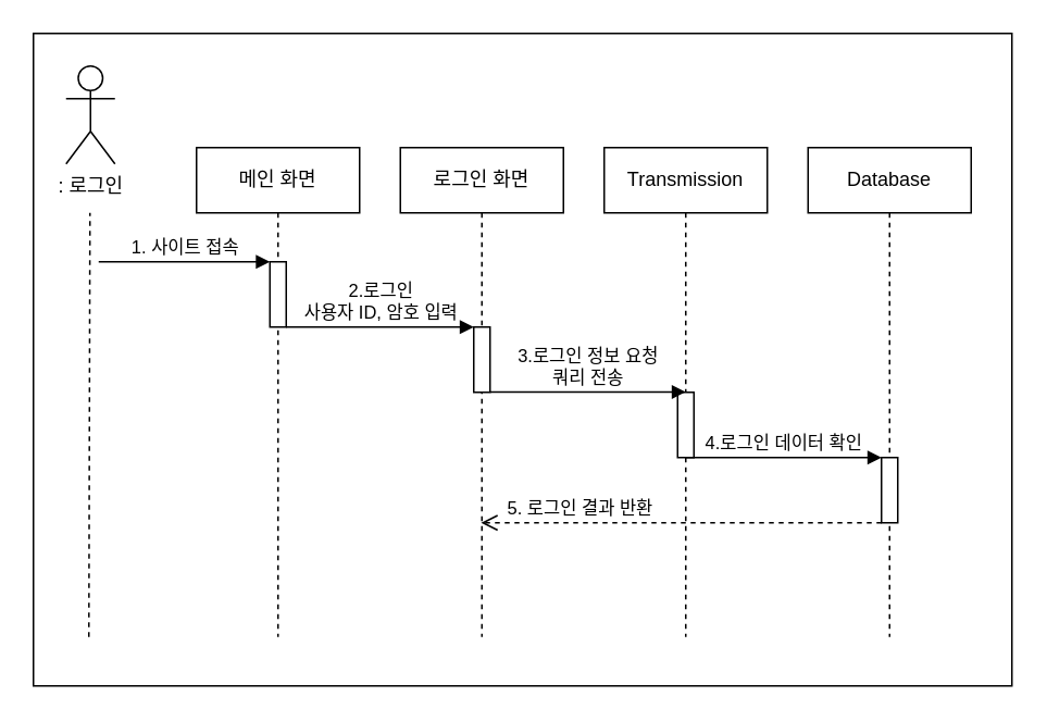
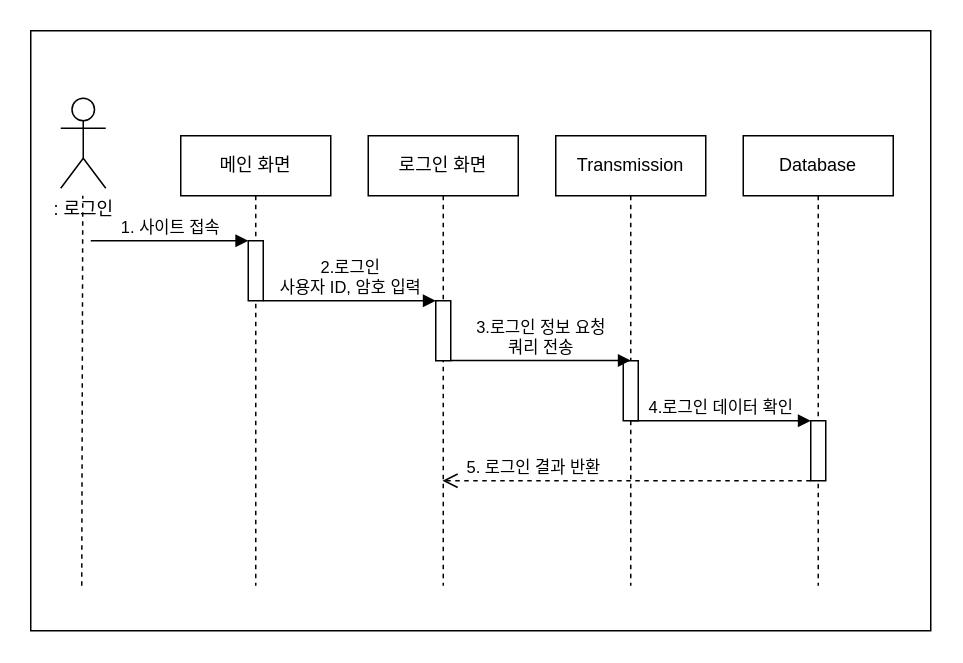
  <mxCell id="0" />
  <mxCell id="1" parent="0" />
  <mxCell id="2" value="" style="rounded=0;whiteSpace=wrap;html=1;" vertex="1" parent="1"><mxGeometry x="20" y="20" width="600" height="400" as="geometry" /></mxCell>
  <mxCell id="3" value="메인 화면" style="shape=umlLifeline;perimeter=lifelinePerimeter;whiteSpace=wrap;html=1;container=0;dropTarget=0;collapsible=0;recursiveResize=0;outlineConnect=0;portConstraint=eastwest;newEdgeStyle={&quot;edgeStyle&quot;:&quot;elbowEdgeStyle&quot;,&quot;elbow&quot;:&quot;vertical&quot;,&quot;curved&quot;:0,&quot;rounded&quot;:0};" vertex="1" parent="1"><mxGeometry x="120" y="90" width="100" height="300" as="geometry" /></mxCell>
  <mxCell id="4" value="" style="html=1;points=[];perimeter=orthogonalPerimeter;outlineConnect=0;targetShapes=umlLifeline;portConstraint=eastwest;newEdgeStyle={&quot;edgeStyle&quot;:&quot;elbowEdgeStyle&quot;,&quot;elbow&quot;:&quot;vertical&quot;,&quot;curved&quot;:0,&quot;rounded&quot;:0};" vertex="1" parent="3"><mxGeometry x="45" y="70" width="10" height="40" as="geometry" /></mxCell>
  <mxCell id="5" value="로그인 화면" style="shape=umlLifeline;perimeter=lifelinePerimeter;whiteSpace=wrap;html=1;container=0;dropTarget=0;collapsible=0;recursiveResize=0;outlineConnect=0;portConstraint=eastwest;newEdgeStyle={&quot;edgeStyle&quot;:&quot;elbowEdgeStyle&quot;,&quot;elbow&quot;:&quot;vertical&quot;,&quot;curved&quot;:0,&quot;rounded&quot;:0};" vertex="1" parent="1"><mxGeometry x="245" y="90" width="100" height="300" as="geometry" /></mxCell>
  <mxCell id="6" value="" style="html=1;points=[];perimeter=orthogonalPerimeter;outlineConnect=0;targetShapes=umlLifeline;portConstraint=eastwest;newEdgeStyle={&quot;edgeStyle&quot;:&quot;elbowEdgeStyle&quot;,&quot;elbow&quot;:&quot;vertical&quot;,&quot;curved&quot;:0,&quot;rounded&quot;:0};" vertex="1" parent="5"><mxGeometry x="45" y="110" width="10" height="40" as="geometry" /></mxCell>
  <mxCell id="7" value="2.로그인&lt;div&gt;사용자 ID, 암호 입력&lt;/div&gt;" style="html=1;verticalAlign=bottom;endArrow=block;edgeStyle=elbowEdgeStyle;elbow=vertical;curved=0;rounded=0;" edge="1" parent="1" source="4"><mxGeometry relative="1" as="geometry"><mxPoint x="175" y="210" as="sourcePoint" /><Array as="points"><mxPoint x="290" y="200" /></Array><mxPoint x="290" y="200" as="targetPoint" /><mxPoint as="offset" /></mxGeometry></mxCell>
  <mxCell id="8" value="5. 로그인 결과 반환" style="html=1;verticalAlign=bottom;endArrow=open;dashed=1;endSize=8;edgeStyle=elbowEdgeStyle;elbow=vertical;curved=0;rounded=0;align=left;" edge="1" parent="1" source="16" target="5"><mxGeometry x="0.879" relative="1" as="geometry"><mxPoint x="360" y="230" as="targetPoint" /><Array as="points"><mxPoint x="510" y="320" /></Array><mxPoint x="480" y="350" as="sourcePoint" /><mxPoint as="offset" /></mxGeometry></mxCell>
- <mxCell id="9" value=": 로그인" style="shape=umlActor;verticalLabelPosition=bottom;verticalAlign=top;html=1;outlineConnect=0;" vertex="1" parent="1"><mxGeometry x="40" y="40" width="30" height="60" as="geometry" /></mxCell>
+ <mxCell id="9" value=": 로그인" style="shape=umlActor;verticalLabelPosition=bottom;verticalAlign=top;html=1;outlineConnect=0;" vertex="1" parent="1"><mxGeometry x="40" y="65" width="30" height="60" as="geometry" /></mxCell>
  <mxCell id="10" value="" style="endArrow=none;dashed=1;html=1;rounded=0;" edge="1" parent="1"><mxGeometry width="50" height="50" relative="1" as="geometry"><mxPoint x="54" y="390" as="sourcePoint" /><mxPoint x="54.68" y="130" as="targetPoint" /></mxGeometry></mxCell>
  <mxCell id="11" value="1. 사이트 접속" style="html=1;verticalAlign=bottom;endArrow=block;edgeStyle=elbowEdgeStyle;elbow=vertical;curved=0;rounded=0;" edge="1" parent="1"><mxGeometry relative="1" as="geometry"><mxPoint x="60" y="160" as="sourcePoint" /><Array as="points"><mxPoint x="75" y="160" /></Array><mxPoint x="165" y="160" as="targetPoint" /></mxGeometry></mxCell>
  <mxCell id="12" value="Transmission" style="shape=umlLifeline;perimeter=lifelinePerimeter;whiteSpace=wrap;html=1;container=0;dropTarget=0;collapsible=0;recursiveResize=0;outlineConnect=0;portConstraint=eastwest;newEdgeStyle={&quot;edgeStyle&quot;:&quot;elbowEdgeStyle&quot;,&quot;elbow&quot;:&quot;vertical&quot;,&quot;curved&quot;:0,&quot;rounded&quot;:0};" vertex="1" parent="1"><mxGeometry x="370" y="90" width="100" height="300" as="geometry" /></mxCell>
  <mxCell id="13" value="" style="html=1;points=[];perimeter=orthogonalPerimeter;outlineConnect=0;targetShapes=umlLifeline;portConstraint=eastwest;newEdgeStyle={&quot;edgeStyle&quot;:&quot;elbowEdgeStyle&quot;,&quot;elbow&quot;:&quot;vertical&quot;,&quot;curved&quot;:0,&quot;rounded&quot;:0};" vertex="1" parent="12"><mxGeometry x="45" y="150" width="10" height="40" as="geometry" /></mxCell>
  <mxCell id="14" value="3.로그인 정보 요청&lt;div&gt;쿼리 전송&lt;/div&gt;" style="html=1;verticalAlign=bottom;endArrow=block;edgeStyle=elbowEdgeStyle;elbow=vertical;curved=0;rounded=0;" edge="1" parent="1"><mxGeometry relative="1" as="geometry"><mxPoint x="300" y="239.79" as="sourcePoint" /><Array as="points"><mxPoint x="420" y="239.79" /></Array><mxPoint x="420" y="239.79" as="targetPoint" /><mxPoint as="offset" /></mxGeometry></mxCell>
  <mxCell id="15" value="Database" style="shape=umlLifeline;perimeter=lifelinePerimeter;whiteSpace=wrap;html=1;container=0;dropTarget=0;collapsible=0;recursiveResize=0;outlineConnect=0;portConstraint=eastwest;newEdgeStyle={&quot;edgeStyle&quot;:&quot;elbowEdgeStyle&quot;,&quot;elbow&quot;:&quot;vertical&quot;,&quot;curved&quot;:0,&quot;rounded&quot;:0};" vertex="1" parent="1"><mxGeometry x="495" y="90" width="100" height="300" as="geometry" /></mxCell>
  <mxCell id="16" value="" style="html=1;points=[];perimeter=orthogonalPerimeter;outlineConnect=0;targetShapes=umlLifeline;portConstraint=eastwest;newEdgeStyle={&quot;edgeStyle&quot;:&quot;elbowEdgeStyle&quot;,&quot;elbow&quot;:&quot;vertical&quot;,&quot;curved&quot;:0,&quot;rounded&quot;:0};" vertex="1" parent="15"><mxGeometry x="45" y="190" width="10" height="40" as="geometry" /></mxCell>
  <mxCell id="17" value="4.로그인 데이터 확인" style="html=1;verticalAlign=bottom;endArrow=block;edgeStyle=elbowEdgeStyle;elbow=vertical;curved=0;rounded=0;" edge="1" parent="1"><mxGeometry relative="1" as="geometry"><mxPoint x="420" y="280" as="sourcePoint" /><Array as="points"><mxPoint x="540" y="280" /></Array><mxPoint x="540" y="280" as="targetPoint" /><mxPoint as="offset" /></mxGeometry></mxCell>
